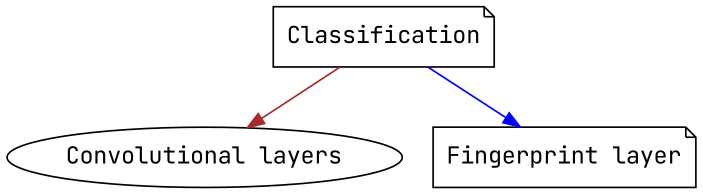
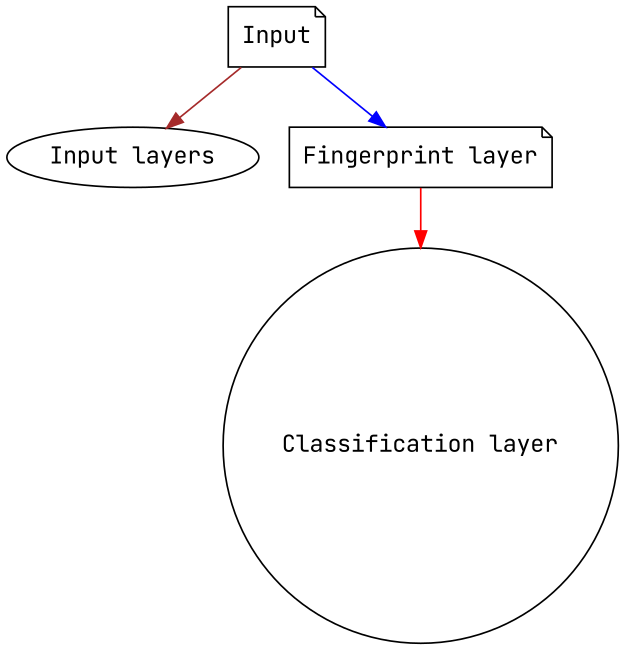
  digraph {
    fontname="JetBrains Mono"
    node [fontname="JetBrains Mono" shape=note]
    edge [fontname="JetBrains Mono"]
-   n1 [label=Classification]
-   n2 [label="Convolutional layers" shape=ellipse]
+   n1 [label=Input]
+   n2 [label="Input layers" shape=ellipse]
    n3 [label="Fingerprint layer"]
+   n4 [label="Classification layer" shape=circle]
    n1 -> n2 [color=brown]
    n1 -> n3 [color=blue]
+   n3 -> n4 [color=red]
  }
